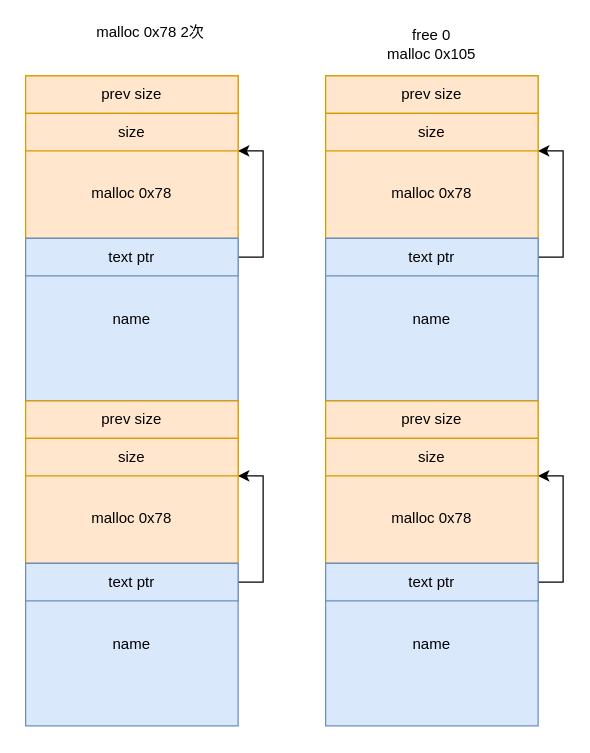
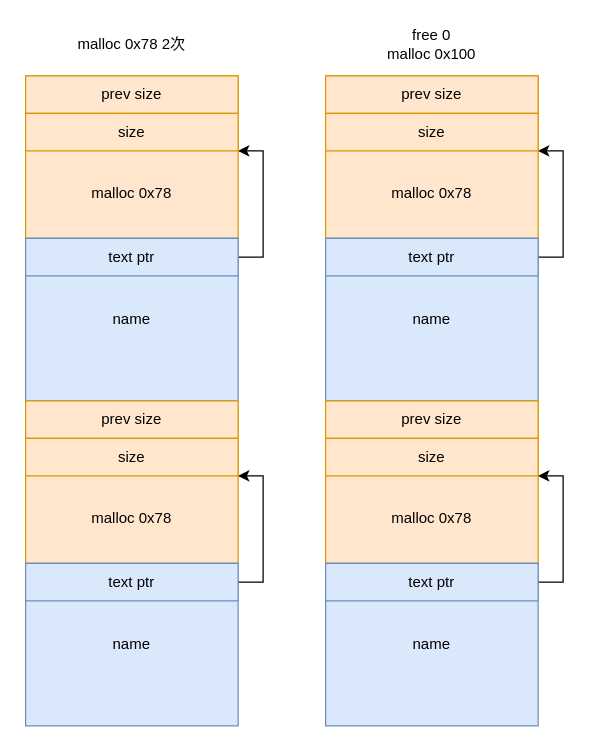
  <mxCell id="0" />
  <mxCell id="1" parent="0" />
  <mxCell id="2" value="&lt;br&gt;&lt;br&gt;&lt;br&gt;&lt;br&gt;malloc 0x78" style="rounded=0;whiteSpace=wrap;html=1;fillColor=#ffe6cc;strokeColor=#d79b00;" vertex="1" parent="1"><mxGeometry x="20" y="320" width="170" height="130" as="geometry" /></mxCell>
  <mxCell id="3" value="&lt;br&gt;&lt;br&gt;&lt;br&gt;&lt;br&gt;malloc 0x78" style="rounded=0;whiteSpace=wrap;html=1;fillColor=#ffe6cc;strokeColor=#d79b00;" vertex="1" parent="1"><mxGeometry x="20" y="60" width="170" height="130" as="geometry" /></mxCell>
  <mxCell id="4" value="name" style="rounded=0;whiteSpace=wrap;html=1;fillColor=#dae8fc;strokeColor=#6c8ebf;" vertex="1" parent="1"><mxGeometry x="20" y="190" width="170" height="130" as="geometry" /></mxCell>
  <mxCell id="5" style="edgeStyle=orthogonalEdgeStyle;rounded=0;orthogonalLoop=1;jettySize=auto;html=1;exitX=1;exitY=0.5;exitDx=0;exitDy=0;entryX=1;entryY=1;entryDx=0;entryDy=0;" edge="1" parent="1" source="6" target="11"><mxGeometry relative="1" as="geometry"><Array as="points"><mxPoint x="210" y="205" /><mxPoint x="210" y="120" /></Array></mxGeometry></mxCell>
  <mxCell id="6" value="text ptr" style="rounded=0;whiteSpace=wrap;html=1;fillColor=#dae8fc;strokeColor=#6c8ebf;" vertex="1" parent="1"><mxGeometry x="20" y="190" width="170" height="30" as="geometry" /></mxCell>
  <mxCell id="7" value="name" style="rounded=0;whiteSpace=wrap;html=1;fillColor=#dae8fc;strokeColor=#6c8ebf;" vertex="1" parent="1"><mxGeometry x="20" y="450" width="170" height="130" as="geometry" /></mxCell>
  <mxCell id="8" style="edgeStyle=orthogonalEdgeStyle;rounded=0;orthogonalLoop=1;jettySize=auto;html=1;exitX=1;exitY=0.5;exitDx=0;exitDy=0;entryX=1;entryY=1;entryDx=0;entryDy=0;" edge="1" parent="1" source="9" target="13"><mxGeometry relative="1" as="geometry"><Array as="points"><mxPoint x="210" y="465" /><mxPoint x="210" y="380" /></Array></mxGeometry></mxCell>
  <mxCell id="9" value="text ptr" style="rounded=0;whiteSpace=wrap;html=1;fillColor=#dae8fc;strokeColor=#6c8ebf;" vertex="1" parent="1"><mxGeometry x="20" y="450" width="170" height="30" as="geometry" /></mxCell>
  <mxCell id="10" value="prev size" style="rounded=0;whiteSpace=wrap;html=1;fillColor=#ffe6cc;strokeColor=#d79b00;" vertex="1" parent="1"><mxGeometry x="20" y="60" width="170" height="30" as="geometry" /></mxCell>
  <mxCell id="11" value="size" style="rounded=0;whiteSpace=wrap;html=1;fillColor=#ffe6cc;strokeColor=#d79b00;" vertex="1" parent="1"><mxGeometry x="20" y="90" width="170" height="30" as="geometry" /></mxCell>
  <mxCell id="12" value="prev size" style="rounded=0;whiteSpace=wrap;html=1;fillColor=#ffe6cc;strokeColor=#d79b00;" vertex="1" parent="1"><mxGeometry x="20" y="320" width="170" height="30" as="geometry" /></mxCell>
  <mxCell id="13" value="size" style="rounded=0;whiteSpace=wrap;html=1;fillColor=#ffe6cc;strokeColor=#d79b00;" vertex="1" parent="1"><mxGeometry x="20" y="350" width="170" height="30" as="geometry" /></mxCell>
- <mxCell id="14" value="malloc 0x78 2次" style="text;html=1;strokeColor=none;fillColor=none;align=center;verticalAlign=middle;whiteSpace=wrap;rounded=0;" vertex="1" parent="1"><mxGeometry x="70" y="10" width="100" height="30" as="geometry" /></mxCell>
+ <mxCell id="14" value="malloc 0x78 2次" style="text;html=1;strokeColor=none;fillColor=none;align=center;verticalAlign=middle;whiteSpace=wrap;rounded=0;" vertex="1" parent="1"><mxGeometry x="55" y="20" width="100" height="30" as="geometry" /></mxCell>
  <mxCell id="15" value="&lt;br&gt;&lt;br&gt;&lt;br&gt;&lt;br&gt;malloc 0x78" style="rounded=0;whiteSpace=wrap;html=1;fillColor=#ffe6cc;strokeColor=#d79b00;" vertex="1" parent="1"><mxGeometry x="260" y="320" width="170" height="130" as="geometry" /></mxCell>
  <mxCell id="16" value="&lt;br&gt;&lt;br&gt;&lt;br&gt;&lt;br&gt;malloc 0x78" style="rounded=0;whiteSpace=wrap;html=1;fillColor=#ffe6cc;strokeColor=#d79b00;" vertex="1" parent="1"><mxGeometry x="260" y="60" width="170" height="130" as="geometry" /></mxCell>
  <mxCell id="17" value="name" style="rounded=0;whiteSpace=wrap;html=1;fillColor=#dae8fc;strokeColor=#6c8ebf;" vertex="1" parent="1"><mxGeometry x="260" y="190" width="170" height="130" as="geometry" /></mxCell>
  <mxCell id="18" style="edgeStyle=orthogonalEdgeStyle;rounded=0;orthogonalLoop=1;jettySize=auto;html=1;exitX=1;exitY=0.5;exitDx=0;exitDy=0;entryX=1;entryY=1;entryDx=0;entryDy=0;" edge="1" parent="1" source="19" target="24"><mxGeometry relative="1" as="geometry"><Array as="points"><mxPoint x="450" y="205" /><mxPoint x="450" y="120" /></Array></mxGeometry></mxCell>
  <mxCell id="19" value="text ptr" style="rounded=0;whiteSpace=wrap;html=1;fillColor=#dae8fc;strokeColor=#6c8ebf;" vertex="1" parent="1"><mxGeometry x="260" y="190" width="170" height="30" as="geometry" /></mxCell>
  <mxCell id="20" value="name" style="rounded=0;whiteSpace=wrap;html=1;fillColor=#dae8fc;strokeColor=#6c8ebf;" vertex="1" parent="1"><mxGeometry x="260" y="450" width="170" height="130" as="geometry" /></mxCell>
  <mxCell id="21" style="edgeStyle=orthogonalEdgeStyle;rounded=0;orthogonalLoop=1;jettySize=auto;html=1;exitX=1;exitY=0.5;exitDx=0;exitDy=0;entryX=1;entryY=1;entryDx=0;entryDy=0;" edge="1" parent="1" source="22" target="26"><mxGeometry relative="1" as="geometry"><Array as="points"><mxPoint x="450" y="465" /><mxPoint x="450" y="380" /></Array></mxGeometry></mxCell>
  <mxCell id="22" value="text ptr" style="rounded=0;whiteSpace=wrap;html=1;fillColor=#dae8fc;strokeColor=#6c8ebf;" vertex="1" parent="1"><mxGeometry x="260" y="450" width="170" height="30" as="geometry" /></mxCell>
  <mxCell id="23" value="prev size" style="rounded=0;whiteSpace=wrap;html=1;fillColor=#ffe6cc;strokeColor=#d79b00;" vertex="1" parent="1"><mxGeometry x="260" y="60" width="170" height="30" as="geometry" /></mxCell>
  <mxCell id="24" value="size" style="rounded=0;whiteSpace=wrap;html=1;fillColor=#ffe6cc;strokeColor=#d79b00;" vertex="1" parent="1"><mxGeometry x="260" y="90" width="170" height="30" as="geometry" /></mxCell>
  <mxCell id="25" value="prev size" style="rounded=0;whiteSpace=wrap;html=1;fillColor=#ffe6cc;strokeColor=#d79b00;" vertex="1" parent="1"><mxGeometry x="260" y="320" width="170" height="30" as="geometry" /></mxCell>
  <mxCell id="26" value="size" style="rounded=0;whiteSpace=wrap;html=1;fillColor=#ffe6cc;strokeColor=#d79b00;" vertex="1" parent="1"><mxGeometry x="260" y="350" width="170" height="30" as="geometry" /></mxCell>
- <mxCell id="27" value="free 0&lt;br&gt;malloc 0x105" style="text;html=1;strokeColor=none;fillColor=none;align=center;verticalAlign=middle;whiteSpace=wrap;rounded=0;" vertex="1" parent="1"><mxGeometry x="295" y="20" width="100" height="30" as="geometry" /></mxCell>
+ <mxCell id="27" value="free 0&lt;br&gt;malloc 0x100" style="text;html=1;strokeColor=none;fillColor=none;align=center;verticalAlign=middle;whiteSpace=wrap;rounded=0;" vertex="1" parent="1"><mxGeometry x="295" y="20" width="100" height="30" as="geometry" /></mxCell>
